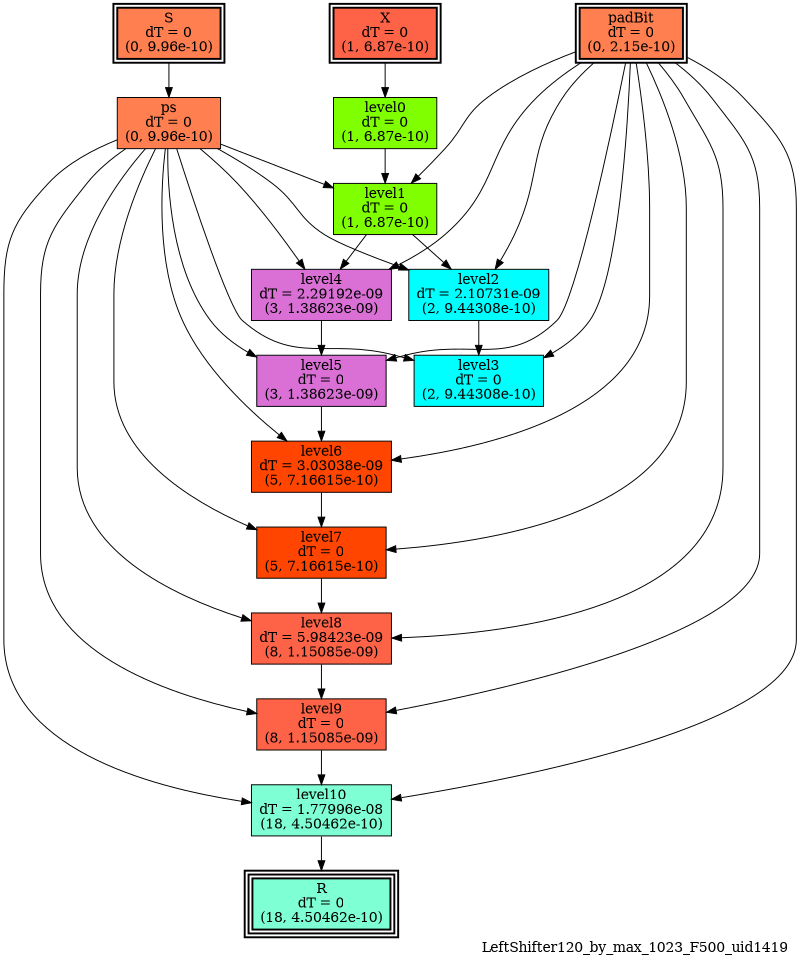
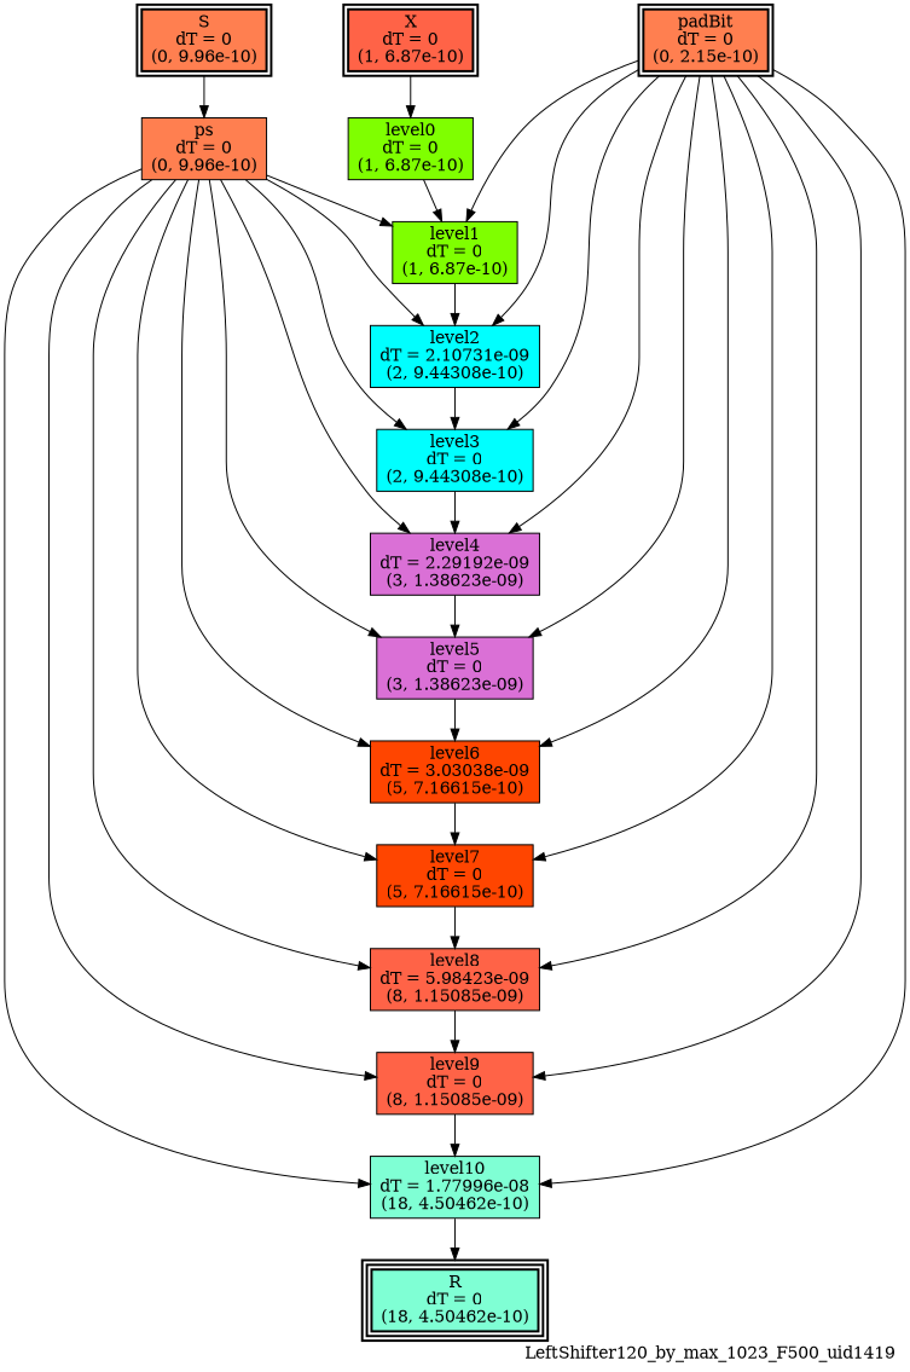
  digraph {
    label=LeftShifter120_by_max_1023_F500_uid1419
    labeljust=right
    labelloc=bottom
    nodesep=0.25
    ranksep=0.5
    node [color=black fillcolor=tomato peripheries=1 shape=box style=filled]
    edge [arrowhead=normal arrowsize=1.0 arrowtail=normal color=black dir=forward]
    n1 [label="X\ndT = 0\n(1, 6.87e-10)" peripheries=2 style="bold, filled"]
    n2 [fillcolor=coral label="S\ndT = 0\n(0, 9.96e-10)" peripheries=2 style="bold, filled"]
    n3 [fillcolor=coral label="padBit\ndT = 0\n(0, 2.15e-10)" peripheries=2 style="bold, filled"]
    n4 [fillcolor=aquamarine label="R\ndT = 0\n(18, 4.50462e-10)" peripheries=3 style="bold, filled"]
    n5 [fillcolor=chartreuse label="level0\ndT = 0\n(1, 6.87e-10)"]
    n6 [fillcolor=coral label="ps\ndT = 0\n(0, 9.96e-10)"]
    n7 [fillcolor=chartreuse label="level1\ndT = 0\n(1, 6.87e-10)"]
    n8 [fillcolor=cyan label="level2\ndT = 2.10731e-09\n(2, 9.44308e-10)"]
    n9 [fillcolor=cyan label="level3\ndT = 0\n(2, 9.44308e-10)"]
    n10 [fillcolor=orchid label="level4\ndT = 2.29192e-09\n(3, 1.38623e-09)"]
    n11 [fillcolor=orchid label="level5\ndT = 0\n(3, 1.38623e-09)"]
    n12 [fillcolor=orangered label="level6\ndT = 3.03038e-09\n(5, 7.16615e-10)"]
    n13 [fillcolor=orangered label="level7\ndT = 0\n(5, 7.16615e-10)"]
    n14 [label="level8\ndT = 5.98423e-09\n(8, 1.15085e-09)"]
    n15 [label="level9\ndT = 0\n(8, 1.15085e-09)"]
    n16 [fillcolor=aquamarine label="level10\ndT = 1.77996e-08\n(18, 4.50462e-10)"]
    subgraph sub_1 {
      rank=same
      n1
      n2
      n3
    }
    subgraph sub_2 {
      rank=same
      n4
    }
    n1 -> n5
    n2 -> n6
    n3 -> n7
    n3 -> n8
    n3 -> n9
    n3 -> n10
    n3 -> n11
    n3 -> n12
    n3 -> n13
    n3 -> n14
    n3 -> n15
    n3 -> n16
    n5 -> n7
    n6 -> n7
    n6 -> n8
    n6 -> n9
    n6 -> n10
    n6 -> n11
    n6 -> n12
    n6 -> n13
    n6 -> n14
    n6 -> n15
    n6 -> n16
    n7 -> n8
    n8 -> n9
-   n7 -> n10
+   n9 -> n10
    n10 -> n11
    n11 -> n12
    n12 -> n13
    n13 -> n14
    n14 -> n15
    n15 -> n16
    n16 -> n4
  }
